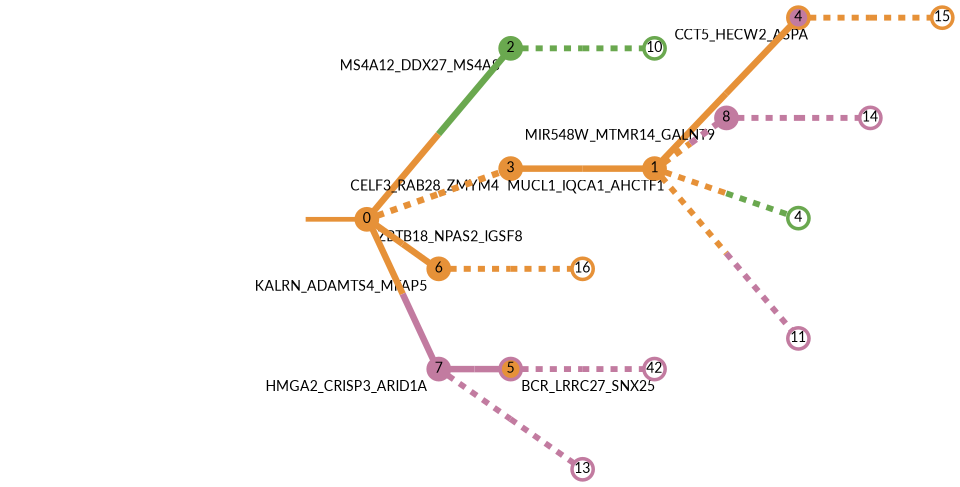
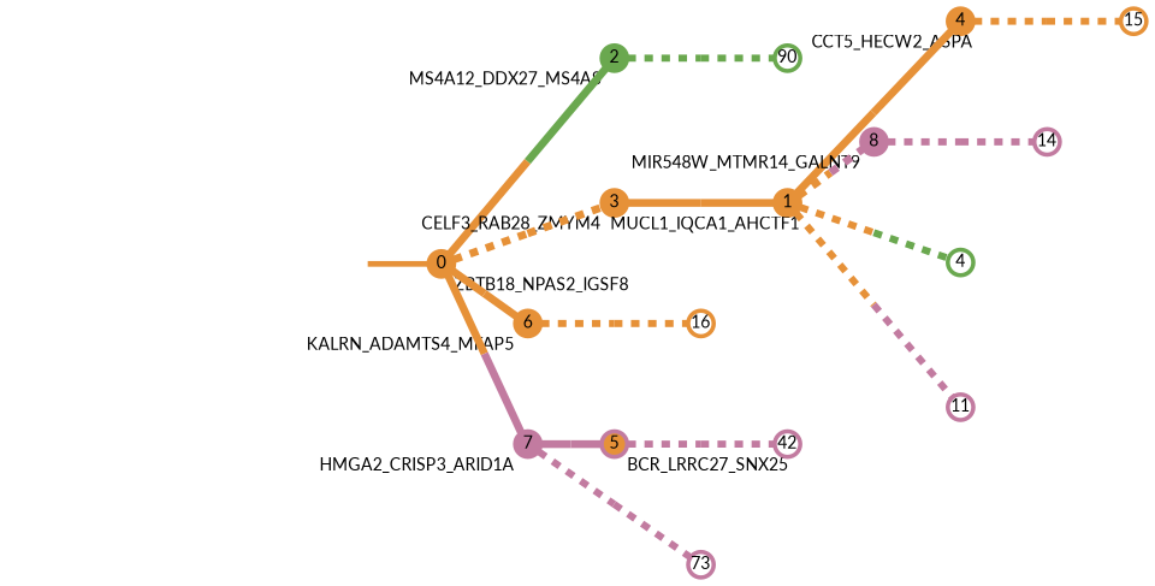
  strict digraph {
    forcelabels=true
    nodesep=0.7
    rankdir=LR
    ranksep=0.6
    splines=false
    node [color="#e69138ff" fillcolor="#e69138ff" fixedsize=true fontname=Lato fontsize="12pt" penwidth=3 shape=circle style=filled]
    edge [arrowsize=0 color="#e69138ff;0.5:#e69138ff" minlen=2.0 penwidth=5.5 style=dashed]
    0 [height=0.25 xlabel=ZBTB18_NPAS2_IGSF8]
    2 [color="#6aa84fff" fillcolor="#6aa84fff" height=0.25 xlabel=MS4A12_DDX27_MS4A8]
    3 [height=0.25 xlabel=CELF3_RAB28_ZMYM4]
    6 [height=0.25 xlabel=KALRN_ADAMTS4_MFAP5]
    7 [color="#c27ba0ff" fillcolor="#c27ba0ff" height=0.25 xlabel=HMGA2_CRISP3_ARID1A]
-   10 [color="#6aa84fff" fillcolor="#6aa84fff" height=0.25 style=solid]
+   10 [color="#6aa84fff" fillcolor="#6aa84fff" height=0.25 style=solid label=90]
    1 [height=0.25 xlabel=MUCL1_IQCA1_AHCTF1]
    16 [height=0.25 style=solid]
    5 [color="#c27ba0ff" height=0.25 xlabel=BCR_LRRC27_SNX25]
-   13 [color="#c27ba0ff" fillcolor="#c27ba0ff" height=0.25 style=solid]
-   4 [fillcolor="#c27ba0ff" height=0.25 xlabel=CCT5_HECW2_ASPA]
+   13 [color="#c27ba0ff" fillcolor="#c27ba0ff" height=0.25 style=solid label=73]
+   4 [height=0.25 xlabel=CCT5_HECW2_ASPA]
    8 [color="#c27ba0ff" fillcolor="#c27ba0ff" height=0.25 xlabel=MIR548W_MTMR14_GALNT9]
    n13 [color="#6aa84fff" fillcolor="#6aa84fff" height=0.25 label=4 style=solid]
    11 [color="#c27ba0ff" fillcolor="#c27ba0ff" height=0.25 style=solid]
    n15 [color="#c27ba0ff" fillcolor="#c27ba0ff" height=0.25 label=42 style=solid]
    15 [height=0.25 style=solid]
    14 [color="#c27ba0ff" fillcolor="#c27ba0ff" height=0.25 style=solid]
    normal [style=invis xlabel=ZBTB18_NPAS2_IGSF8 color="" fillcolor="" fixedsize="" fontname="" fontsize="" shape=""]
    0 -> 2 [color="#e69138ff;0.5:#6aa84fff" style=solid]
    0 -> 3
    0 -> 6 [minlen=1.0 style=solid]
    0 -> 7 [color="#e69138ff;0.5:#c27ba0ff" minlen=1.0 style=solid]
    2 -> 10 [color="#6aa84fff;0.5:#6aa84fff" penwidth=5]
    3 -> 1 [style=solid]
    6 -> 16 [penwidth=5]
    7 -> 5 [color="#c27ba0ff;0.5:#c27ba0ff" minlen=1.5 style=solid]
    7 -> 13 [color="#c27ba0ff;0.5:#c27ba0ff" penwidth=5]
    1 -> 4 [style=solid]
    1 -> 8 [color="#e69138ff;0.5:#c27ba0ff" minlen=1.0]
    1 -> n13 [color="#e69138ff;0.5:#6aa84fff" penwidth=5]
    1 -> 11 [color="#e69138ff;0.5:#c27ba0ff" penwidth=5]
    5 -> n15 [color="#c27ba0ff;0.5:#c27ba0ff" penwidth=5]
    4 -> 15 [penwidth=5]
    8 -> 14 [color="#c27ba0ff;0.5:#c27ba0ff" penwidth=5]
    normal -> 0 [color="#e69138ff" penwidth=4 style=solid minlen=""]
  }
